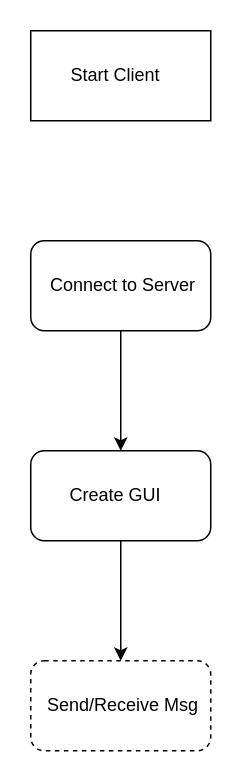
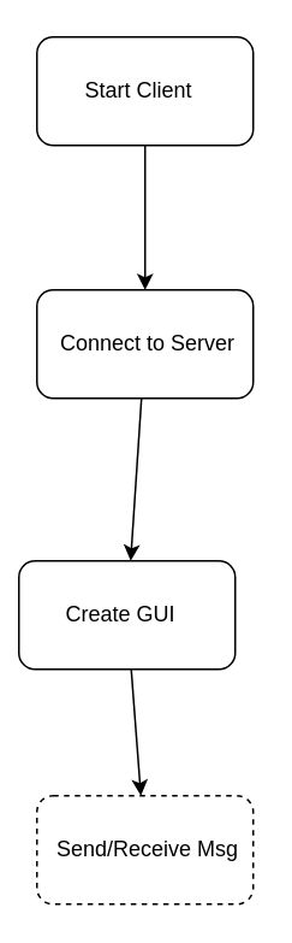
  <mxCell id="0" />
  <mxCell id="1" parent="0" />
- <mxCell id="3" value="Start Client&amp;nbsp;&amp;nbsp;" style="whiteSpace=wrap;html=1;rounded=0;" vertex="1" parent="1"><mxGeometry x="20" y="20" width="120" height="60" as="geometry" /></mxCell>
+ <mxCell id="2" value="" style="edgeStyle=none;html=1;" edge="1" parent="1" source="3" target="5"><mxGeometry relative="1" as="geometry" /></mxCell>
+ <mxCell id="3" value="Start Client&amp;nbsp;&amp;nbsp;" style="rounded=1;whiteSpace=wrap;html=1;" vertex="1" parent="1"><mxGeometry x="20" y="20" width="120" height="60" as="geometry" /></mxCell>
  <mxCell id="4" value="" style="edgeStyle=none;html=1;" edge="1" parent="1" source="5" target="7"><mxGeometry relative="1" as="geometry" /></mxCell>
  <mxCell id="5" value="&amp;nbsp;Connect to Server" style="whiteSpace=wrap;html=1;rounded=1;" vertex="1" parent="1"><mxGeometry x="20" y="160" width="120" height="60" as="geometry" /></mxCell>
  <mxCell id="6" value="" style="edgeStyle=none;html=1;" edge="1" parent="1" source="7" target="8"><mxGeometry relative="1" as="geometry" /></mxCell>
- <mxCell id="7" value="Create GUI&amp;nbsp;&amp;nbsp;" style="whiteSpace=wrap;html=1;rounded=1;" vertex="1" parent="1"><mxGeometry x="20" y="300" width="120" height="60" as="geometry" /></mxCell>
+ <mxCell id="7" value="Create GUI&amp;nbsp;&amp;nbsp;" style="whiteSpace=wrap;html=1;rounded=1;" vertex="1" parent="1"><mxGeometry x="10" y="310" width="120" height="60" as="geometry" /></mxCell>
  <mxCell id="8" value="&amp;nbsp;Send/Receive Msg" style="whiteSpace=wrap;html=1;rounded=1;dashed=1;" vertex="1" parent="1"><mxGeometry x="20" y="440" width="120" height="60" as="geometry" /></mxCell>
